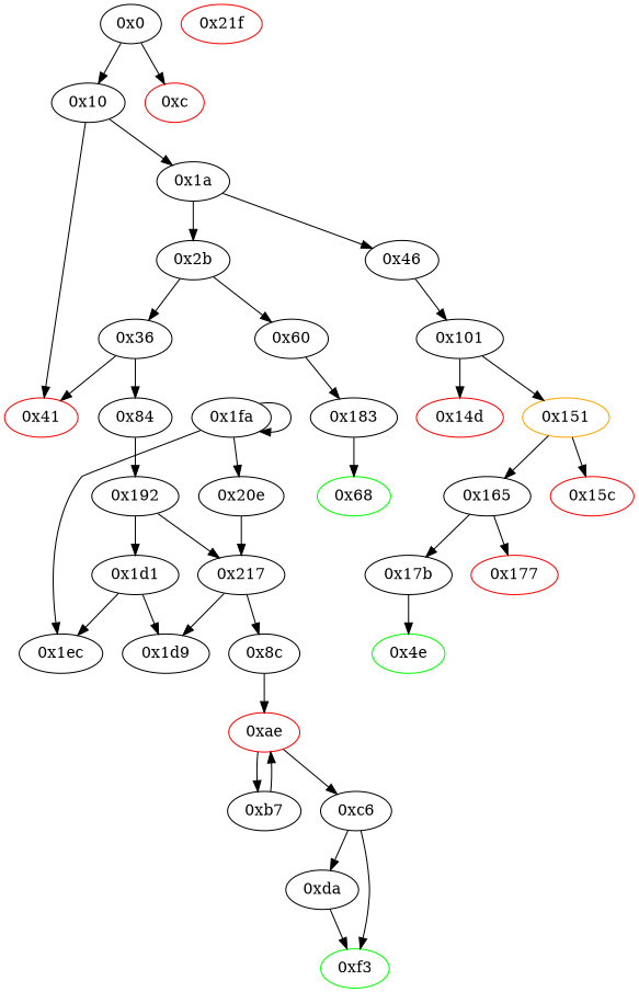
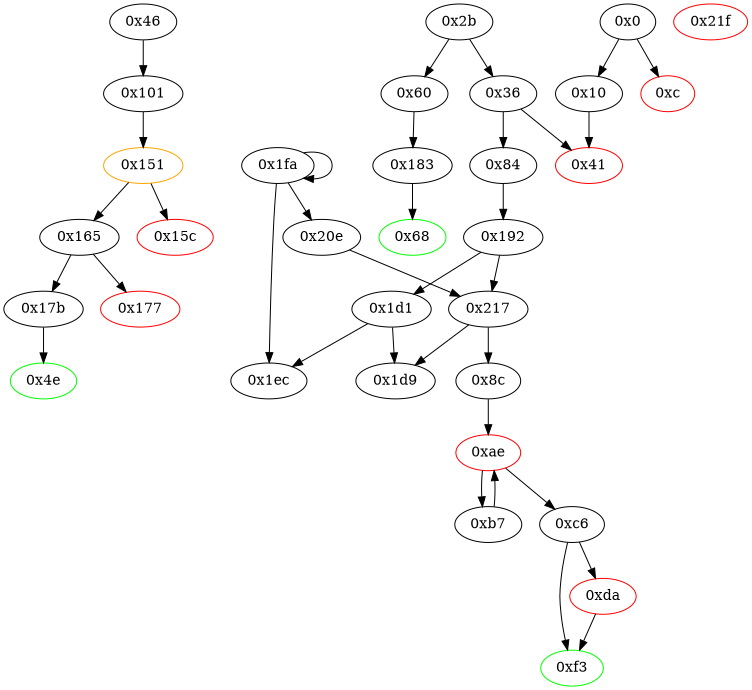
  digraph {
    node [fillcolor=white style=filled]
    "0x4e" [color=green]
    "0x17b"
    "0x1fa"
    "0x1ec"
    "0x20e"
    "0x165"
    "0x177" [color=red]
-   "0x14d" [color=red]
    "0x15c" [color=red]
    "0x1d1"
    "0x1d9"
    "0x217"
    "0x8c"
    "0x2b"
    "0x36"
    "0x60"
    "0x84"
    "0x41" [color=red]
    "0x183"
    "0x192"
    "0xae" [color=red]
    "0xb7"
    "0xc6"
-   "0xda"
+   "0xda" [color=red]
    "0xf3" [color=green]
    "0x68" [color=green]
    "0x10"
-   "0x1a"
    "0x46"
    "0x101"
    "0xc" [color=red]
    "0x0"
    "0x21f" [color=red]
    "0x151" [color=orange]
    "0x17b" -> "0x4e"
    "0x1fa" -> "0x1fa"
    "0x1fa" -> "0x1ec"
    "0x1fa" -> "0x20e"
    "0x20e" -> "0x217"
    "0x165" -> "0x17b"
    "0x165" -> "0x177"
    "0x1d1" -> "0x1ec"
    "0x1d1" -> "0x1d9"
    "0x217" -> "0x1d9"
    "0x217" -> "0x8c"
    "0x8c" -> "0xae"
    "0x2b" -> "0x36"
    "0x2b" -> "0x60"
    "0x36" -> "0x84"
    "0x36" -> "0x41"
    "0x60" -> "0x183"
    "0x84" -> "0x192"
    "0x183" -> "0x68"
    "0x192" -> "0x1d1"
    "0x192" -> "0x217"
    "0xae" -> "0xb7"
    "0xae" -> "0xc6"
    "0xb7" -> "0xae"
    "0xc6" -> "0xda"
    "0xc6" -> "0xf3"
    "0xda" -> "0xf3"
    "0x10" -> "0x41"
-   "0x10" -> "0x1a"
-   "0x1a" -> "0x2b"
-   "0x1a" -> "0x46"
    "0x46" -> "0x101"
-   "0x101" -> "0x14d"
    "0x101" -> "0x151"
    "0x0" -> "0x10"
    "0x0" -> "0xc"
    "0x151" -> "0x165"
    "0x151" -> "0x15c"
  }
